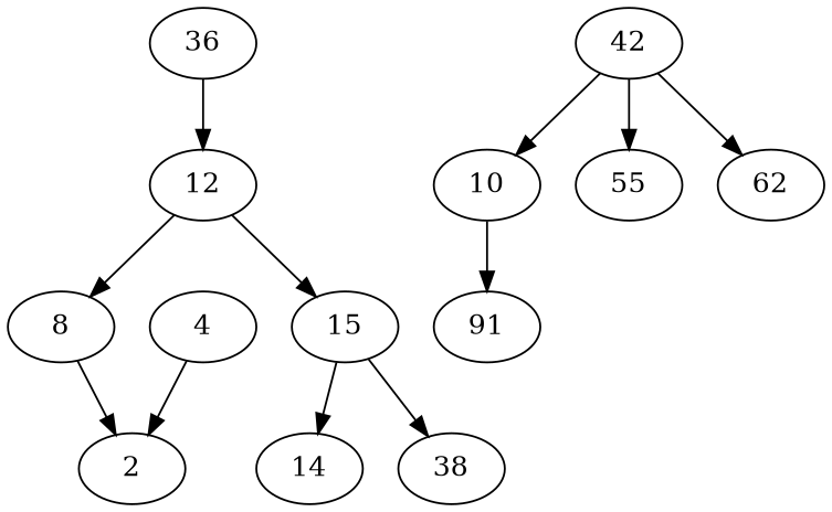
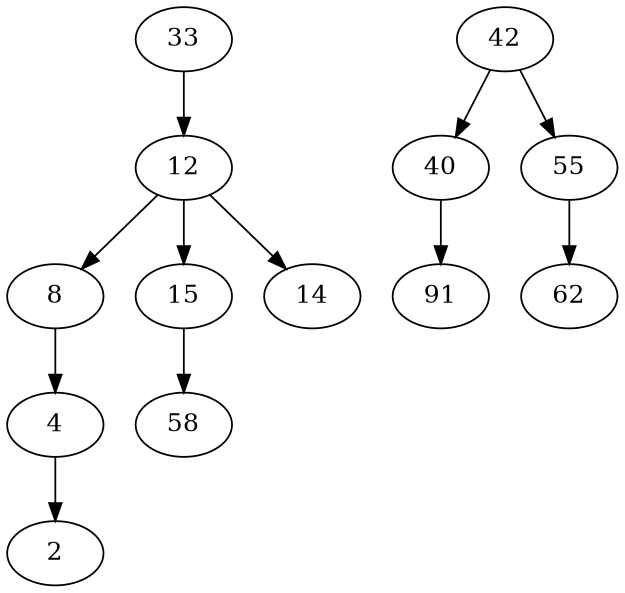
  digraph {
-   n1 [label=36]
+   n1 [label=33]
    n2 [label=12]
    n3 [label=8]
    n4 [label=15]
    n5 [label=42]
-   n6 [label=10]
+   n6 [label=40]
    n7 [label=55]
    n8 [label=4]
    n9 [label=14]
-   n10 [label=38]
+   n10 [label=58]
    n11 [label=91]
    n12 [label=62]
    n13 [label=2]
    n1 -> n2
    n2 -> n3
    n2 -> n4
-   n3 -> n13
-   n4 -> n9
+   n3 -> n8
+   n2 -> n9
    n4 -> n10
    n5 -> n6
    n5 -> n7
    n6 -> n11
-   n5 -> n12
+   n7 -> n12
    n8 -> n13
  }
